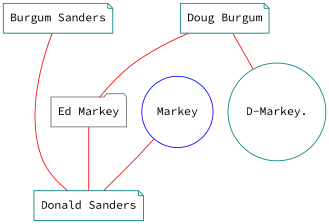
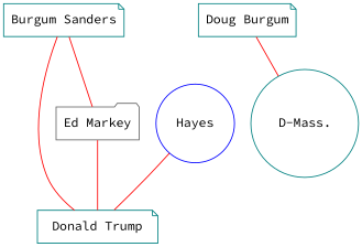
  strict graph {
    fontname="Source Code Pro"
    node [color=teal fontname="Source Code Pro" shape=note]
    edge [color=red fontname="Source Code Pro"]
    "Ed Markey" [color=gray40 shape=folder]
    "Doug Burgum"
-   "D-Mass." [shape=circle label="D-Markey."]
-   "Donald Trump" [label="Donald Sanders"]
+   "D-Mass." [shape=circle]
+   "Donald Trump"
    n5 [label="Burgum Sanders"]
-   Hayes [color=blue shape=circle label=Markey]
+   Hayes [color=blue shape=circle]
    "Ed Markey" -- "Donald Trump"
-   "Doug Burgum" -- "Ed Markey"
+   n5 -- "Ed Markey"
    "Doug Burgum" -- "D-Mass."
    n5 -- "Donald Trump"
    Hayes -- "Donald Trump"
  }
